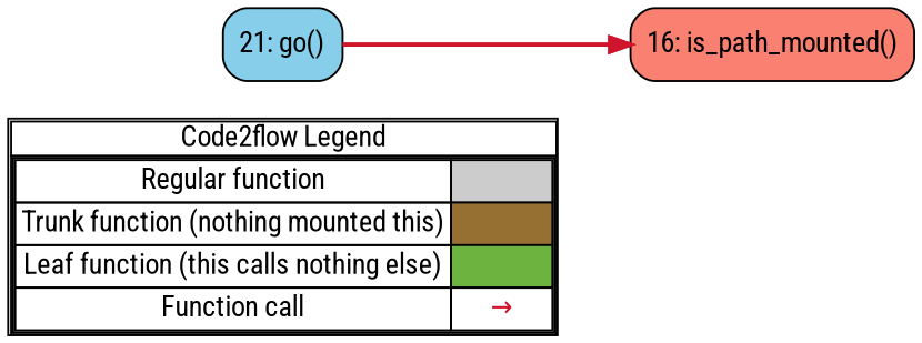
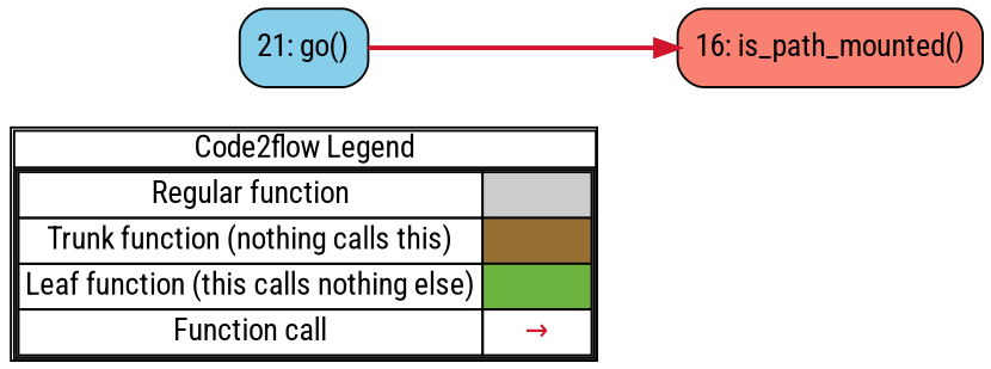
  digraph {
    concentrate=true
    rankdir=LR
    splines=ortho
    fontname="Roboto Condensed"
    node [shape=rect fontname="Roboto Condensed" style="rounded,filled"]
    edge [color="#cf142b" penwidth=2 fontname="Roboto Condensed"]
-   n1 [label=<         <table cellspacing="0" cellpadding="0" border="1"><tr><td>Code2flow Legend</td></tr><tr><td>         <table cellspacing="0">         <tr><td>Regular function</td><td width="50px" bgcolor='#cccccc'></td></tr>         <tr><td>Trunk function (nothing mounted this)</td><td bgcolor='#966F33'></td></tr>         <tr><td>Leaf function (this calls nothing else)</td><td bgcolor='#6db33f'></td></tr>         <tr><td>Function call</td><td><font color='#cf142b'>&#8594;</font></td></tr>         </table></td></tr></table>         > margin=0 shape=none style=""]
+   n1 [label=<         <table cellspacing="0" cellpadding="0" border="1"><tr><td>Code2flow Legend</td></tr><tr><td>         <table cellspacing="0">         <tr><td>Regular function</td><td width="50px" bgcolor='#cccccc'></td></tr>         <tr><td>Trunk function (nothing calls this)</td><td bgcolor='#966F33'></td></tr>         <tr><td>Leaf function (this calls nothing else)</td><td bgcolor='#6db33f'></td></tr>         <tr><td>Function call</td><td><font color='#cf142b'>&#8594;</font></td></tr>         </table></td></tr></table>         > margin=0 shape=none style=""]
    n2 [fillcolor=skyblue label="21: go()"]
    n3 [fillcolor=salmon label="16: is_path_mounted()"]
    subgraph sub_1 {
      label=legend
      rank=min
      n1
    }
    subgraph sub_2 {
      label="File: oracle_buckets"
      style=dotted
      n2
      n3
    }
    n2 -> n3
    n2 -> n3
  }
